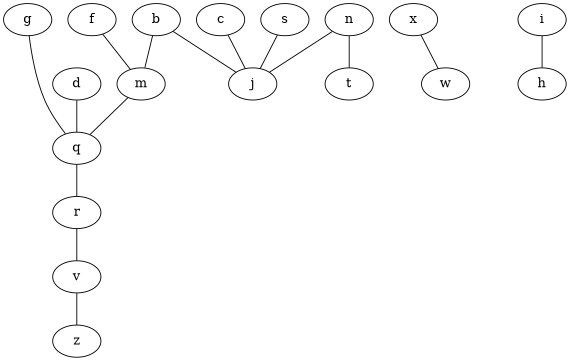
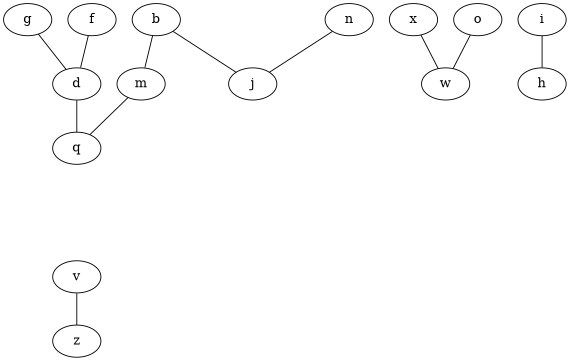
  graph {
-   r
    v
    z
-   c
    j
    b
    m
    q
    f
    g
    d
    x
    w
+   o
    i
    h
-   s
    n
-   t
-   r -- v
    v -- z
-   c -- j
    b -- j
    b -- m
    m -- q
-   q -- r
-   f -- m
-   g -- q
+   f -- d
+   g -- d
    d -- q
    x -- w
+   o -- w
    i -- h
-   s -- j
    n -- j
-   n -- t
  }
